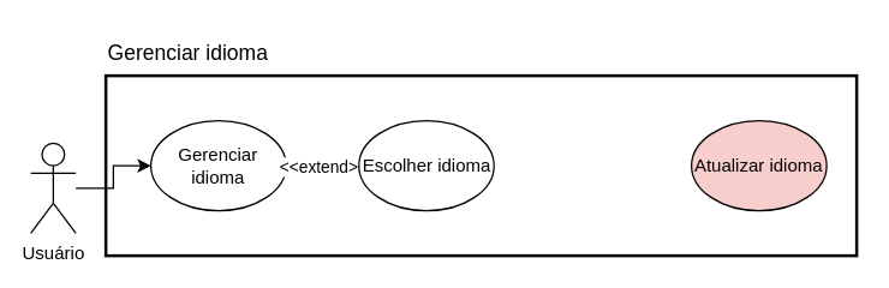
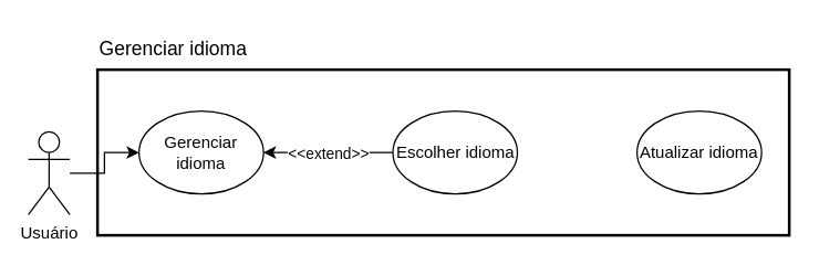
  <mxCell id="0" />
  <mxCell id="1" parent="0" />
  <mxCell id="2" value="" style="rounded=0;whiteSpace=wrap;html=1;fillColor=none;strokeWidth=2;" parent="1" vertex="1"><mxGeometry x="70" y="50" width="500" height="120" as="geometry" /></mxCell>
  <mxCell id="3" style="edgeStyle=orthogonalEdgeStyle;rounded=0;orthogonalLoop=1;jettySize=auto;html=1;entryX=0;entryY=0.5;entryDx=0;entryDy=0;" parent="1" source="4" target="5" edge="1"><mxGeometry relative="1" as="geometry" /></mxCell>
  <mxCell id="4" value="Usuário" style="shape=umlActor;verticalLabelPosition=bottom;verticalAlign=top;html=1;outlineConnect=0;" parent="1" vertex="1"><mxGeometry x="20" y="95" width="30" height="60" as="geometry" /></mxCell>
  <mxCell id="5" value="Gerenciar idioma" style="ellipse;whiteSpace=wrap;html=1;" parent="1" vertex="1"><mxGeometry x="100" y="80" width="90" height="60" as="geometry" /></mxCell>
  <mxCell id="6" style="edgeStyle=orthogonalEdgeStyle;rounded=0;orthogonalLoop=1;jettySize=auto;html=1;exitX=0;exitY=0.5;exitDx=0;exitDy=0;entryX=1;entryY=0.5;entryDx=0;entryDy=0;" parent="1" source="8" target="5" edge="1"><mxGeometry relative="1" as="geometry" /></mxCell>
  <mxCell id="7" value="&amp;lt;&amp;lt;extend&amp;gt;&amp;gt;" style="edgeLabel;html=1;align=center;verticalAlign=middle;resizable=0;points=[];" parent="6" vertex="1" connectable="0"><mxGeometry relative="1" as="geometry"><mxPoint as="offset" /></mxGeometry></mxCell>
- <mxCell id="8" value="Escolher idioma" style="ellipse;whiteSpace=wrap;html=1;" parent="1" vertex="1"><mxGeometry x="238.5" y="80" width="90" height="60" as="geometry" /></mxCell>
- <mxCell id="9" value="Atualizar idioma" style="ellipse;whiteSpace=wrap;html=1;fillColor=#f8cecc;" parent="1" vertex="1"><mxGeometry x="460" y="80" width="90" height="60" as="geometry" /></mxCell>
+ <mxCell id="8" value="Escolher idioma" style="ellipse;whiteSpace=wrap;html=1;" parent="1" vertex="1"><mxGeometry x="283.5" y="80" width="90" height="60" as="geometry" /></mxCell>
+ <mxCell id="9" value="Atualizar idioma" style="ellipse;whiteSpace=wrap;html=1;" parent="1" vertex="1"><mxGeometry x="460" y="80" width="90" height="60" as="geometry" /></mxCell>
  <mxCell id="10" value="Gerenciar idioma" style="text;html=1;align=center;verticalAlign=middle;whiteSpace=wrap;rounded=0;strokeWidth=1;fontSize=14;" parent="1" vertex="1"><mxGeometry x="70" y="20" width="110" height="30" as="geometry" /></mxCell>
